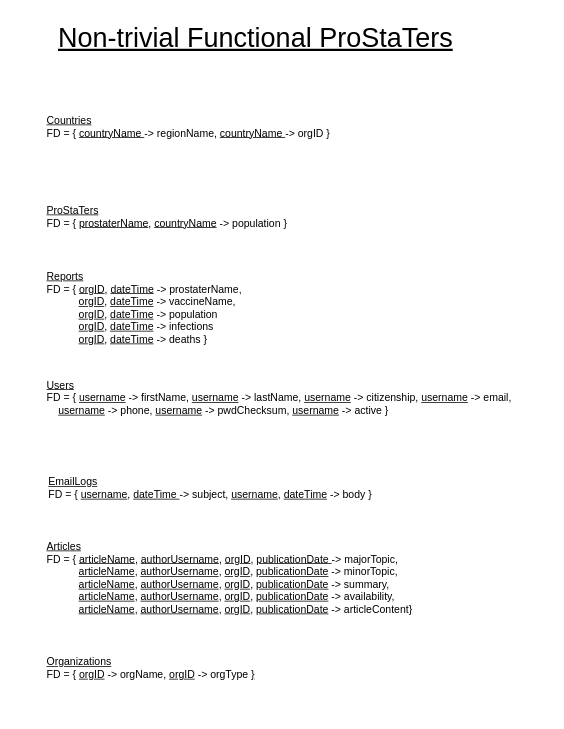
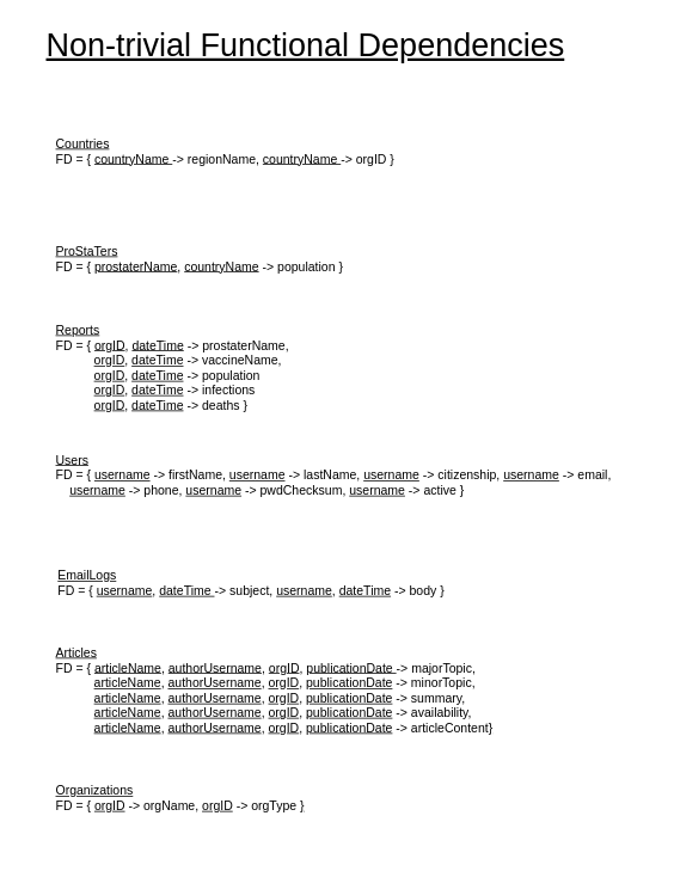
  <mxCell id="0" />
  <mxCell id="1" parent="0" />
  <mxCell id="2" value="&lt;div style=&quot;text-align: left;&quot;&gt;&lt;span style=&quot;font-size: 14px; background-color: initial;&quot;&gt;&lt;u&gt;EmailLogs&lt;/u&gt;&lt;/span&gt;&lt;/div&gt;&lt;font style=&quot;font-size: 14px;&quot;&gt;FD = { &lt;u&gt;username&lt;/u&gt;, &lt;u&gt;dateTime &lt;/u&gt;-&amp;gt; subject,&amp;nbsp;&lt;u&gt;username&lt;/u&gt;, &lt;u&gt;dateTime&lt;/u&gt; -&amp;gt; body }&lt;/font&gt;" style="text;html=1;strokeColor=none;fillColor=none;align=center;verticalAlign=middle;whiteSpace=wrap;rounded=0;" vertex="1" parent="1"><mxGeometry x="20" y="590" width="520" height="120" as="geometry" /></mxCell>
  <mxCell id="3" value="&lt;div style=&quot;&quot;&gt;&lt;span style=&quot;font-size: 14px;&quot;&gt;&lt;u&gt;Countries&lt;/u&gt;&lt;/span&gt;&lt;/div&gt;&lt;font style=&quot;font-size: 14px;&quot;&gt;FD = { &lt;u&gt;countryName &lt;/u&gt;-&amp;gt; regionName, &lt;u&gt;countryName &lt;/u&gt;-&amp;gt; orgID }&lt;/font&gt;" style="text;html=1;strokeColor=none;fillColor=none;align=left;verticalAlign=middle;whiteSpace=wrap;rounded=0;" vertex="1" parent="1"><mxGeometry x="60" y="107.5" width="520" height="120" as="geometry" /></mxCell>
  <mxCell id="4" value="&lt;div style=&quot;&quot;&gt;&lt;span style=&quot;font-size: 14px; background-color: initial;&quot;&gt;&lt;u&gt;ProStaTers&lt;/u&gt;&lt;/span&gt;&lt;/div&gt;&lt;font style=&quot;font-size: 14px;&quot;&gt;FD = { &lt;u&gt;prostaterName&lt;/u&gt;, &lt;u&gt;countryName&lt;/u&gt;&amp;nbsp;-&amp;gt; population&amp;nbsp;}&lt;/font&gt;" style="text;html=1;strokeColor=none;fillColor=none;align=left;verticalAlign=middle;whiteSpace=wrap;rounded=0;" vertex="1" parent="1"><mxGeometry x="60" y="227.5" width="520" height="120" as="geometry" /></mxCell>
  <mxCell id="5" value="&lt;div style=&quot;&quot;&gt;&lt;span style=&quot;font-size: 14px; background-color: initial;&quot;&gt;&lt;u&gt;Users&lt;/u&gt;&lt;/span&gt;&lt;/div&gt;&lt;font style=&quot;font-size: 14px;&quot;&gt;FD = { &lt;u&gt;username&lt;/u&gt;&amp;nbsp;-&amp;gt; firstName, &lt;u&gt;username&lt;/u&gt;&amp;nbsp;-&amp;gt; lastName, &lt;u&gt;username&lt;/u&gt;&amp;nbsp;-&amp;gt; citizenship, &lt;u&gt;username&lt;/u&gt;&amp;nbsp;-&amp;gt; email, &lt;span style=&quot;white-space: pre;&quot;&gt; &lt;/span&gt;&amp;nbsp; &amp;nbsp;&lt;u&gt;username&lt;/u&gt;&amp;nbsp;-&amp;gt; phone, &lt;u&gt;username&lt;/u&gt;&amp;nbsp;-&amp;gt; pwdChecksum, &lt;u&gt;username&lt;/u&gt;&amp;nbsp;-&amp;gt; active&amp;nbsp;}&lt;/font&gt;" style="text;html=1;strokeColor=none;fillColor=none;align=left;verticalAlign=middle;whiteSpace=wrap;rounded=0;" vertex="1" parent="1"><mxGeometry x="60" y="470" width="630" height="120" as="geometry" /></mxCell>
  <mxCell id="6" value="&lt;div style=&quot;&quot;&gt;&lt;span style=&quot;font-size: 14px;&quot;&gt;&lt;u&gt;Articles&lt;/u&gt;&lt;/span&gt;&lt;/div&gt;&lt;font style=&quot;font-size: 14px;&quot;&gt;&lt;div style=&quot;&quot;&gt;&lt;span style=&quot;background-color: initial;&quot;&gt;FD = { &lt;/span&gt;&lt;u style=&quot;background-color: initial;&quot;&gt;articleName&lt;/u&gt;&lt;span style=&quot;background-color: initial;&quot;&gt;, &lt;/span&gt;&lt;u style=&quot;background-color: initial;&quot;&gt;authorUsername&lt;/u&gt;&lt;span style=&quot;background-color: initial;&quot;&gt;, &lt;/span&gt;&lt;u style=&quot;background-color: initial;&quot;&gt;orgID&lt;/u&gt;&lt;span style=&quot;background-color: initial;&quot;&gt;, &lt;/span&gt;&lt;u style=&quot;background-color: initial;&quot;&gt;publicationDate&amp;nbsp;&lt;/u&gt;&lt;span style=&quot;background-color: initial;&quot;&gt;-&amp;gt; majorTopic,&amp;nbsp;&lt;/span&gt;&lt;/div&gt;&lt;div style=&quot;&quot;&gt;&lt;span style=&quot;background-color: initial;&quot;&gt;&amp;nbsp; &amp;nbsp; &amp;nbsp; &amp;nbsp; &amp;nbsp; &amp;nbsp;&lt;u&gt;articleName&lt;/u&gt;&lt;/span&gt;&lt;span style=&quot;background-color: initial;&quot;&gt;,&lt;/span&gt;&lt;span style=&quot;background-color: initial;&quot;&gt;&amp;nbsp;&lt;/span&gt;&lt;u style=&quot;background-color: initial;&quot;&gt;authorUsername&lt;/u&gt;&lt;span style=&quot;background-color: initial;&quot;&gt;,&lt;/span&gt;&lt;span style=&quot;background-color: initial;&quot;&gt;&amp;nbsp;&lt;/span&gt;&lt;u style=&quot;background-color: initial;&quot;&gt;orgID&lt;/u&gt;&lt;span style=&quot;background-color: initial;&quot;&gt;,&lt;/span&gt;&lt;span style=&quot;background-color: initial;&quot;&gt;&amp;nbsp;&lt;/span&gt;&lt;u style=&quot;background-color: initial;&quot;&gt;publicationDate&lt;/u&gt;&lt;span style=&quot;background-color: initial;&quot;&gt;&amp;nbsp;-&amp;gt; minorTopic,&amp;nbsp;&lt;/span&gt;&lt;/div&gt;&lt;div style=&quot;&quot;&gt;&lt;span style=&quot;background-color: initial;&quot;&gt;&amp;nbsp; &amp;nbsp; &amp;nbsp; &amp;nbsp; &amp;nbsp; &amp;nbsp;&lt;u&gt;articleName&lt;/u&gt;&lt;/span&gt;&lt;span style=&quot;background-color: initial;&quot;&gt;,&amp;nbsp;&lt;/span&gt;&lt;u style=&quot;background-color: initial;&quot;&gt;authorUsername&lt;/u&gt;&lt;span style=&quot;background-color: initial;&quot;&gt;,&amp;nbsp;&lt;/span&gt;&lt;u style=&quot;background-color: initial;&quot;&gt;orgID&lt;/u&gt;&lt;span style=&quot;background-color: initial;&quot;&gt;,&amp;nbsp;&lt;/span&gt;&lt;u style=&quot;background-color: initial;&quot;&gt;publicationDate&lt;/u&gt;&lt;span style=&quot;background-color: initial;&quot;&gt;&amp;nbsp;-&amp;gt; summary,&lt;/span&gt;&lt;/div&gt;&lt;div style=&quot;&quot;&gt;&lt;span style=&quot;background-color: initial;&quot;&gt;&amp;nbsp; &amp;nbsp; &amp;nbsp; &amp;nbsp; &amp;nbsp; &amp;nbsp;&lt;/span&gt;&lt;span style=&quot;background-color: initial;&quot;&gt;&lt;u&gt;articleName&lt;/u&gt;&lt;/span&gt;&lt;span style=&quot;background-color: initial;&quot;&gt;,&lt;/span&gt;&lt;span style=&quot;background-color: initial;&quot;&gt;&amp;nbsp;&lt;/span&gt;&lt;u style=&quot;background-color: initial;&quot;&gt;authorUsername&lt;/u&gt;&lt;span style=&quot;background-color: initial;&quot;&gt;,&lt;/span&gt;&lt;span style=&quot;background-color: initial;&quot;&gt;&amp;nbsp;&lt;/span&gt;&lt;u style=&quot;background-color: initial;&quot;&gt;orgID&lt;/u&gt;&lt;span style=&quot;background-color: initial;&quot;&gt;,&lt;/span&gt;&lt;span style=&quot;background-color: initial;&quot;&gt;&amp;nbsp;&lt;/span&gt;&lt;u style=&quot;background-color: initial;&quot;&gt;publicationDate&lt;/u&gt;&lt;span style=&quot;background-color: initial;&quot;&gt;&amp;nbsp;-&amp;gt; availability,&amp;nbsp;&lt;/span&gt;&lt;/div&gt;&lt;div style=&quot;&quot;&gt;&lt;span style=&quot;background-color: initial;&quot;&gt;&amp;nbsp; &amp;nbsp; &amp;nbsp; &amp;nbsp; &amp;nbsp; &amp;nbsp;&lt;u&gt;articleName&lt;/u&gt;&lt;/span&gt;&lt;span style=&quot;background-color: initial;&quot;&gt;,&amp;nbsp;&lt;/span&gt;&lt;u style=&quot;background-color: initial;&quot;&gt;authorUsername&lt;/u&gt;&lt;span style=&quot;background-color: initial;&quot;&gt;,&amp;nbsp;&lt;/span&gt;&lt;u style=&quot;background-color: initial;&quot;&gt;orgID&lt;/u&gt;&lt;span style=&quot;background-color: initial;&quot;&gt;,&amp;nbsp;&lt;/span&gt;&lt;u style=&quot;background-color: initial;&quot;&gt;publicationDate&lt;/u&gt;&lt;span style=&quot;background-color: initial;&quot;&gt;&amp;nbsp;-&amp;gt; articleContent&lt;/span&gt;&lt;u style=&quot;background-color: initial;&quot;&gt;}&lt;/u&gt;&lt;/div&gt;&lt;/font&gt;" style="text;html=1;strokeColor=none;fillColor=none;align=left;verticalAlign=middle;whiteSpace=wrap;rounded=0;" vertex="1" parent="1"><mxGeometry x="60" width="670" height="120" as="geometry" y="710" /></mxCell>
  <mxCell id="7" value="&lt;div style=&quot;&quot;&gt;&lt;span style=&quot;font-size: 14px;&quot;&gt;&lt;u&gt;Organizations&lt;/u&gt;&lt;/span&gt;&lt;/div&gt;&lt;font style=&quot;font-size: 14px;&quot;&gt;&lt;div style=&quot;&quot;&gt;&lt;span style=&quot;background-color: initial;&quot;&gt;FD = { &lt;u&gt;orgID&lt;/u&gt;&amp;nbsp;-&amp;gt; orgName, &lt;u&gt;orgID&lt;/u&gt;&amp;nbsp;-&amp;gt; orgType&lt;/span&gt;&lt;span style=&quot;background-color: initial;&quot;&gt;&amp;nbsp;&lt;/span&gt;&lt;u style=&quot;background-color: initial;&quot;&gt;}&lt;/u&gt;&lt;/div&gt;&lt;/font&gt;" style="text;html=1;strokeColor=none;fillColor=none;align=left;verticalAlign=middle;whiteSpace=wrap;rounded=0;" vertex="1" parent="1"><mxGeometry x="60" y="830" width="670" height="120" as="geometry" /></mxCell>
  <mxCell id="8" value="&lt;div style=&quot;&quot;&gt;&lt;span style=&quot;font-size: 14px;&quot;&gt;&lt;u&gt;Reports&lt;/u&gt;&lt;/span&gt;&lt;/div&gt;&lt;font style=&quot;font-size: 14px;&quot;&gt;&lt;div style=&quot;&quot;&gt;&lt;span style=&quot;background-color: initial;&quot;&gt;FD = { &lt;u&gt;orgID&lt;/u&gt;, &lt;u&gt;dateTime&lt;/u&gt;&amp;nbsp;-&amp;gt; prostaterName,&amp;nbsp;&lt;/span&gt;&lt;/div&gt;&amp;nbsp; &amp;nbsp; &amp;nbsp; &amp;nbsp; &amp;nbsp; &amp;nbsp;&lt;u&gt;orgID&lt;/u&gt;,&amp;nbsp;&lt;u&gt;dateTime&lt;/u&gt;&amp;nbsp;-&amp;gt; vaccineName,&lt;br&gt;&lt;span style=&quot;background-color: initial;&quot;&gt;&amp;nbsp; &amp;nbsp; &amp;nbsp; &amp;nbsp; &amp;nbsp; &amp;nbsp;&lt;u&gt;orgID&lt;/u&gt;, &lt;u&gt;dateTime&lt;/u&gt;&amp;nbsp;-&amp;gt; population&lt;br&gt;&amp;nbsp; &amp;nbsp; &amp;nbsp; &amp;nbsp; &amp;nbsp; &amp;nbsp;&lt;u&gt;orgID&lt;/u&gt;, &lt;u&gt;dateTime&lt;/u&gt;&amp;nbsp;-&amp;gt; infections&lt;br&gt;&amp;nbsp; &amp;nbsp; &amp;nbsp; &amp;nbsp; &amp;nbsp; &amp;nbsp;&lt;u&gt;orgID&lt;/u&gt;, &lt;u&gt;dateTime&lt;/u&gt;&amp;nbsp;-&amp;gt; deaths&amp;nbsp;&lt;/span&gt;&lt;u style=&quot;background-color: initial;&quot;&gt;}&lt;/u&gt;&lt;br&gt;&lt;/font&gt;" style="text;html=1;strokeColor=none;fillColor=none;align=left;verticalAlign=middle;whiteSpace=wrap;rounded=0;" vertex="1" parent="1"><mxGeometry x="60" y="350" width="670" height="120" as="geometry" /></mxCell>
- <mxCell id="9" value="&lt;font style=&quot;font-size: 36px;&quot;&gt;&lt;u&gt;Non-trivial Functional ProStaTers&lt;/u&gt;&lt;/font&gt;" style="text;html=1;align=center;verticalAlign=middle;resizable=0;points=[];autosize=1;strokeColor=none;fillColor=none;" vertex="1" parent="1"><mxGeometry x="40" y="20" width="600" height="60" as="geometry" /></mxCell>
+ <mxCell id="9" value="&lt;font style=&quot;font-size: 36px;&quot;&gt;&lt;u&gt;Non-trivial Functional Dependencies&lt;/u&gt;&lt;/font&gt;" style="text;html=1;align=center;verticalAlign=middle;resizable=0;points=[];autosize=1;strokeColor=none;fillColor=none;" vertex="1" parent="1"><mxGeometry x="40" y="20" width="600" height="60" as="geometry" /></mxCell>
